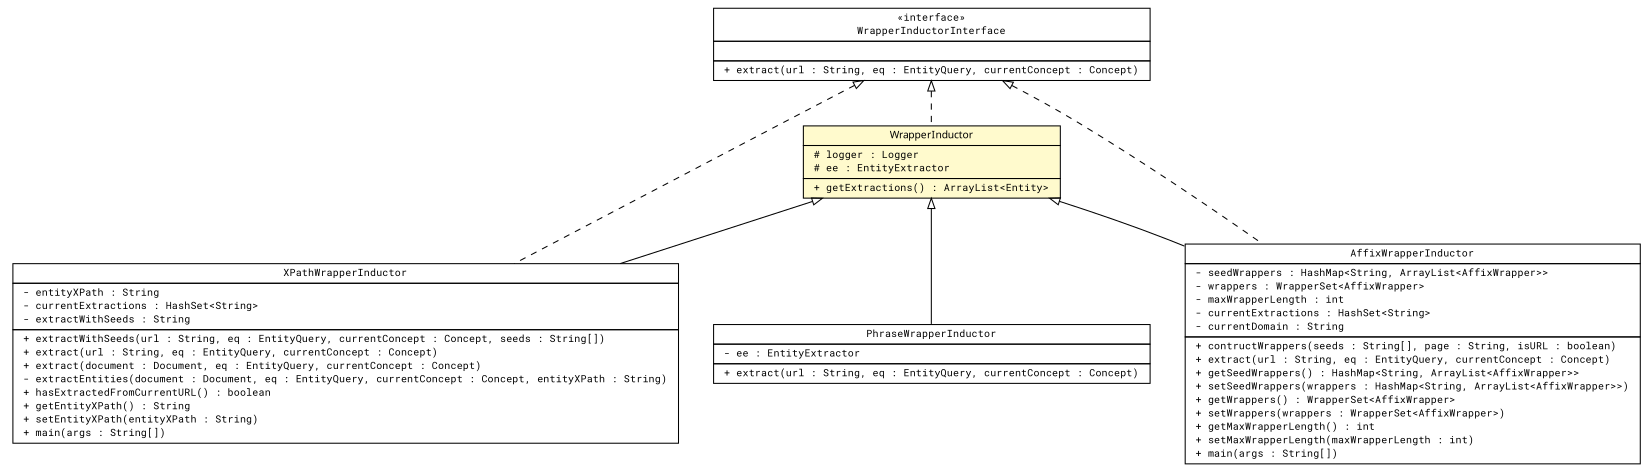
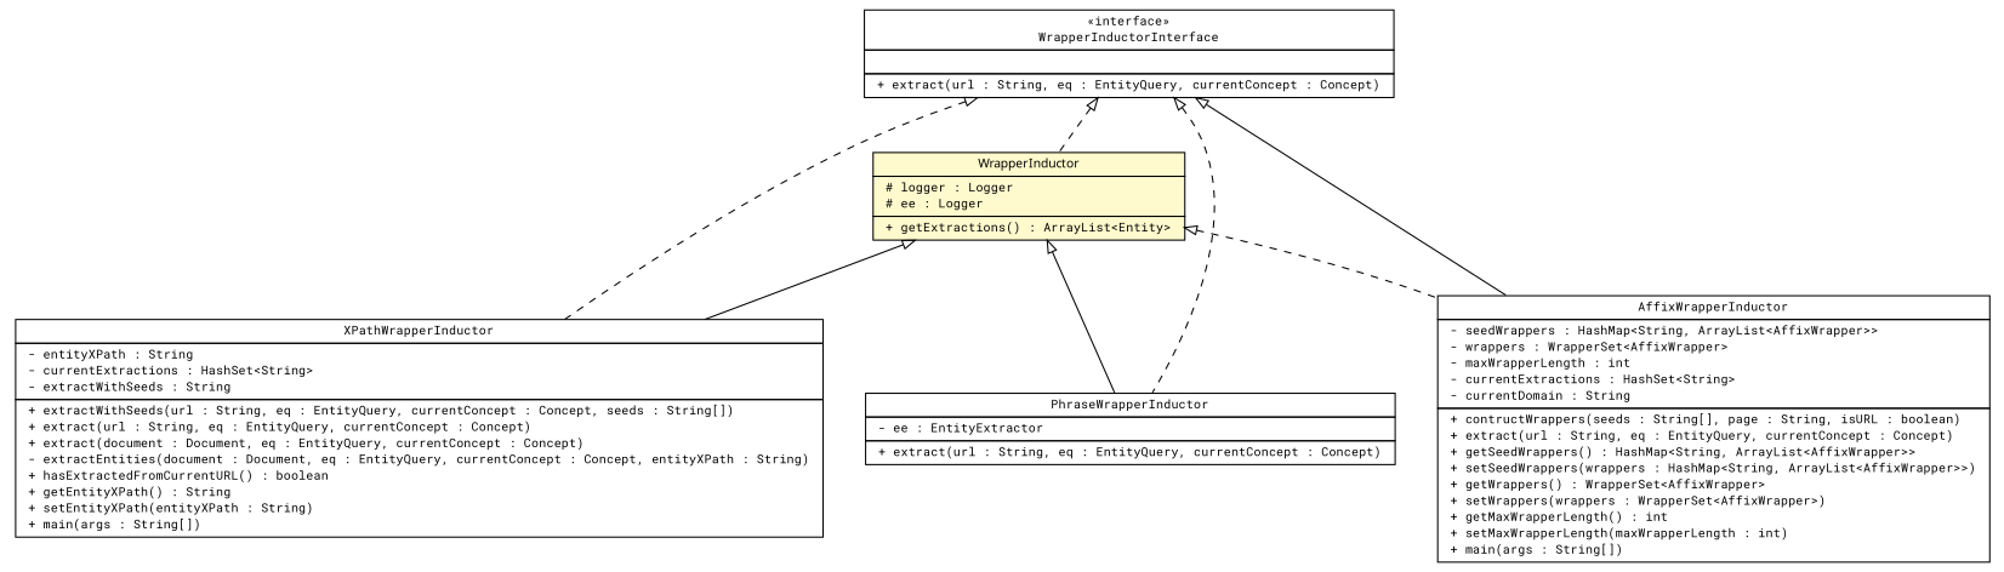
  digraph {
    fontname="Roboto Mono"
    nodesep=0.25
    ranksep=0.5
    node [fontcolor=black fontname="Roboto Mono" fontsize=10.0 shape=plaintext]
    edge [arrowtail=empty dir=back fontname="Roboto Mono" fontsize=10 headport=p labelfontname=arial labelfontsize=10 style=dashed tailport=p]
    n1 [label=<<table title="tud.iir.extraction.entity.XPathWrapperInductor" border="0" cellborder="1" cellspacing="0" cellpadding="2" port="p" href="./XPathWrapperInductor.html"> 		<tr><td><table border="0" cellspacing="0" cellpadding="1"> <tr><td align="center" balign="center"> XPathWrapperInductor </td></tr> 		</table></td></tr> 		<tr><td><table border="0" cellspacing="0" cellpadding="1"> <tr><td align="left" balign="left"> - entityXPath : String </td></tr> <tr><td align="left" balign="left"> - currentExtractions : HashSet&lt;String&gt; </td></tr> <tr><td align="left" balign="left"> - extractWithSeeds : String </td></tr> 		</table></td></tr> 		<tr><td><table border="0" cellspacing="0" cellpadding="1"> <tr><td align="left" balign="left"> + extractWithSeeds(url : String, eq : EntityQuery, currentConcept : Concept, seeds : String[]) </td></tr> <tr><td align="left" balign="left"> + extract(url : String, eq : EntityQuery, currentConcept : Concept) </td></tr> <tr><td align="left" balign="left"> + extract(document : Document, eq : EntityQuery, currentConcept : Concept) </td></tr> <tr><td align="left" balign="left"> - extractEntities(document : Document, eq : EntityQuery, currentConcept : Concept, entityXPath : String) </td></tr> <tr><td align="left" balign="left"> + hasExtractedFromCurrentURL() : boolean </td></tr> <tr><td align="left" balign="left"> + getEntityXPath() : String </td></tr> <tr><td align="left" balign="left"> + setEntityXPath(entityXPath : String) </td></tr> <tr><td align="left" balign="left"> + main(args : String[]) </td></tr> 		</table></td></tr> 		</table>>]
    n2 [label=<<table title="tud.iir.extraction.entity.WrapperInductorInterface" border="0" cellborder="1" cellspacing="0" cellpadding="2" port="p" href="./WrapperInductorInterface.html"> 		<tr><td><table border="0" cellspacing="0" cellpadding="1"> <tr><td align="center" balign="center"> &#171;interface&#187; </td></tr> <tr><td align="center" balign="center"> WrapperInductorInterface </td></tr> 		</table></td></tr> 		<tr><td><table border="0" cellspacing="0" cellpadding="1"> <tr><td align="left" balign="left">  </td></tr> 		</table></td></tr> 		<tr><td><table border="0" cellspacing="0" cellpadding="1"> <tr><td align="left" balign="left"> + extract(url : String, eq : EntityQuery, currentConcept : Concept) </td></tr> 		</table></td></tr> 		</table>>]
-   n3 [label=<<table title="tud.iir.extraction.entity.WrapperInductor" border="0" cellborder="1" cellspacing="0" cellpadding="2" port="p" bgcolor="lemonChiffon" href="./WrapperInductor.html"> 		<tr><td><table border="0" cellspacing="0" cellpadding="1"> <tr><td align="center" balign="center"><font face="ariali"> WrapperInductor </font></td></tr> 		</table></td></tr> 		<tr><td><table border="0" cellspacing="0" cellpadding="1"> <tr><td align="left" balign="left"> # logger : Logger </td></tr> <tr><td align="left" balign="left"> # ee : EntityExtractor </td></tr> 		</table></td></tr> 		<tr><td><table border="0" cellspacing="0" cellpadding="1"> <tr><td align="left" balign="left"> + getExtractions() : ArrayList&lt;Entity&gt; </td></tr> 		</table></td></tr> 		</table>>]
+   n3 [label=<<table title="tud.iir.extraction.entity.WrapperInductor" border="0" cellborder="1" cellspacing="0" cellpadding="2" port="p" bgcolor="lemonChiffon" href="./WrapperInductor.html"> 		<tr><td><table border="0" cellspacing="0" cellpadding="1"> <tr><td align="center" balign="center"><font face="ariali"> WrapperInductor </font></td></tr> 		</table></td></tr> 		<tr><td><table border="0" cellspacing="0" cellpadding="1"> <tr><td align="left" balign="left"> # logger : Logger </td></tr> <tr><td align="left" balign="left"> # ee : Logger </td></tr> 		</table></td></tr> 		<tr><td><table border="0" cellspacing="0" cellpadding="1"> <tr><td align="left" balign="left"> + getExtractions() : ArrayList&lt;Entity&gt; </td></tr> 		</table></td></tr> 		</table>>]
    n4 [label=<<table title="tud.iir.extraction.entity.PhraseWrapperInductor" border="0" cellborder="1" cellspacing="0" cellpadding="2" port="p" href="./PhraseWrapperInductor.html"> 		<tr><td><table border="0" cellspacing="0" cellpadding="1"> <tr><td align="center" balign="center"> PhraseWrapperInductor </td></tr> 		</table></td></tr> 		<tr><td><table border="0" cellspacing="0" cellpadding="1"> <tr><td align="left" balign="left"> - ee : EntityExtractor </td></tr> 		</table></td></tr> 		<tr><td><table border="0" cellspacing="0" cellpadding="1"> <tr><td align="left" balign="left"> + extract(url : String, eq : EntityQuery, currentConcept : Concept) </td></tr> 		</table></td></tr> 		</table>>]
    n5 [label=<<table title="tud.iir.extraction.entity.AffixWrapperInductor" border="0" cellborder="1" cellspacing="0" cellpadding="2" port="p" href="./AffixWrapperInductor.html"> 		<tr><td><table border="0" cellspacing="0" cellpadding="1"> <tr><td align="center" balign="center"> AffixWrapperInductor </td></tr> 		</table></td></tr> 		<tr><td><table border="0" cellspacing="0" cellpadding="1"> <tr><td align="left" balign="left"> - seedWrappers : HashMap&lt;String, ArrayList&lt;AffixWrapper&gt;&gt; </td></tr> <tr><td align="left" balign="left"> - wrappers : WrapperSet&lt;AffixWrapper&gt; </td></tr> <tr><td align="left" balign="left"> - maxWrapperLength : int </td></tr> <tr><td align="left" balign="left"> - currentExtractions : HashSet&lt;String&gt; </td></tr> <tr><td align="left" balign="left"> - currentDomain : String </td></tr> 		</table></td></tr> 		<tr><td><table border="0" cellspacing="0" cellpadding="1"> <tr><td align="left" balign="left"> + contructWrappers(seeds : String[], page : String, isURL : boolean) </td></tr> <tr><td align="left" balign="left"> + extract(url : String, eq : EntityQuery, currentConcept : Concept) </td></tr> <tr><td align="left" balign="left"> + getSeedWrappers() : HashMap&lt;String, ArrayList&lt;AffixWrapper&gt;&gt; </td></tr> <tr><td align="left" balign="left"> + setSeedWrappers(wrappers : HashMap&lt;String, ArrayList&lt;AffixWrapper&gt;&gt;) </td></tr> <tr><td align="left" balign="left"> + getWrappers() : WrapperSet&lt;AffixWrapper&gt; </td></tr> <tr><td align="left" balign="left"> + setWrappers(wrappers : WrapperSet&lt;AffixWrapper&gt;) </td></tr> <tr><td align="left" balign="left"> + getMaxWrapperLength() : int </td></tr> <tr><td align="left" balign="left"> + setMaxWrapperLength(maxWrapperLength : int) </td></tr> <tr><td align="left" balign="left"> + main(args : String[]) </td></tr> 		</table></td></tr> 		</table>>]
    n2 -> n1
    n2 -> n3
-   n2 -> n5
+   n2 -> n4
+   n2 -> n5 [style=solid]
    n3 -> n1 [style=""]
    n3 -> n4 [style=""]
-   n3 -> n5 [style=""]
+   n3 -> n5
  }
